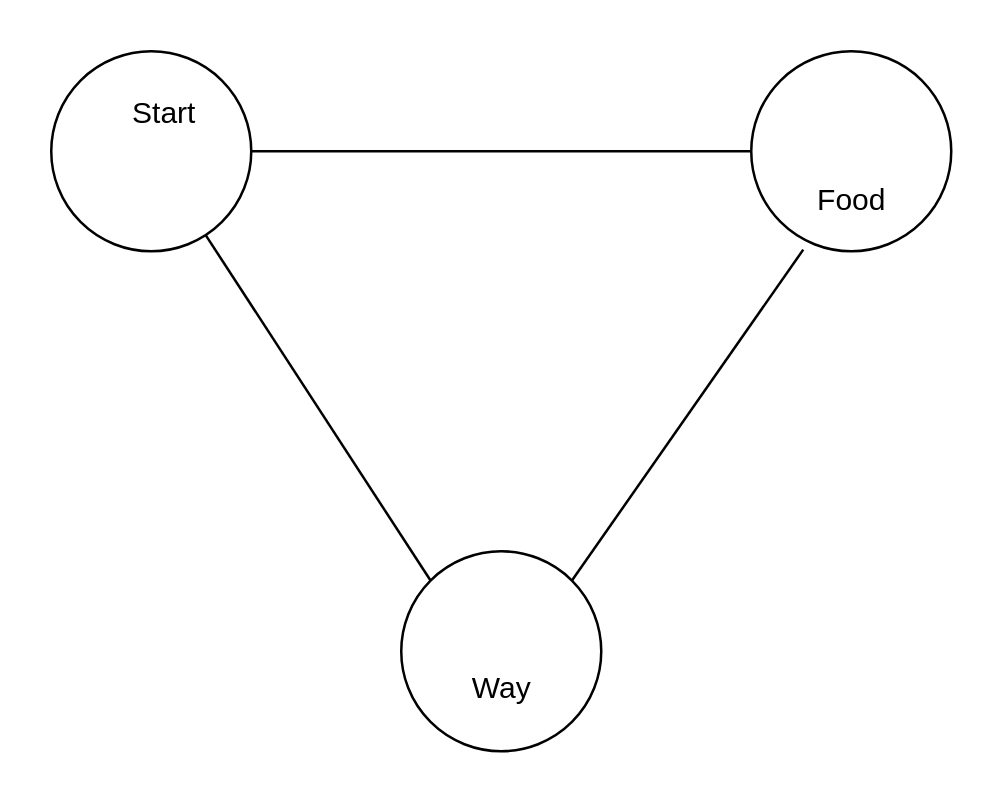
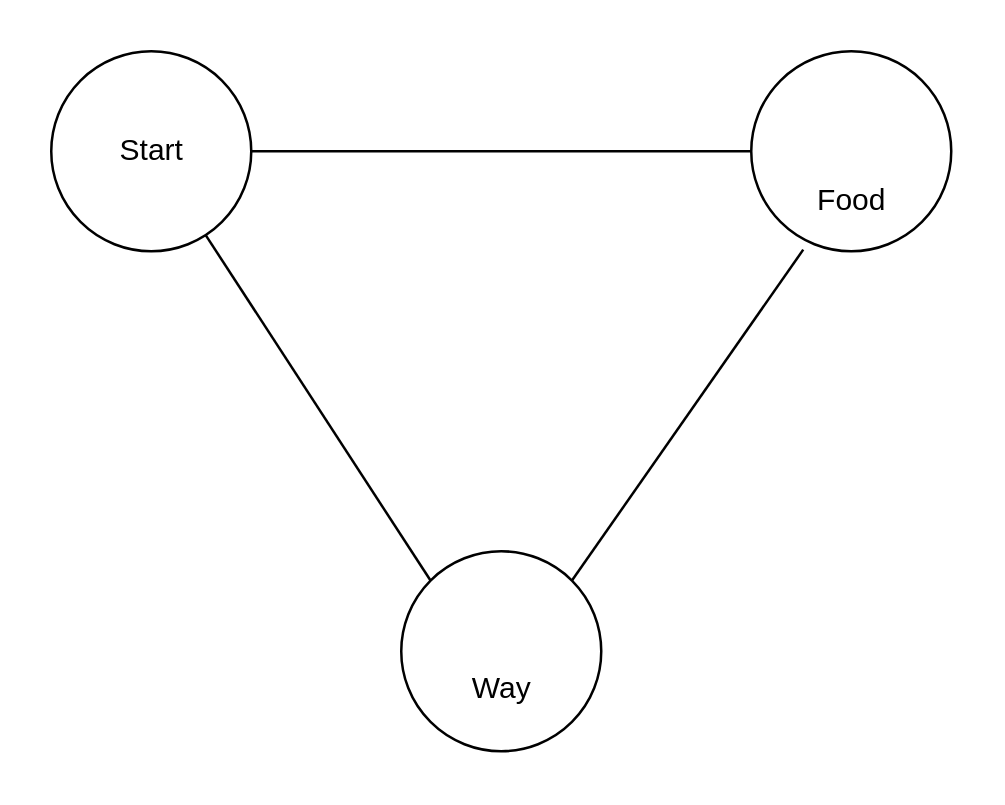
  <mxCell id="0" />
  <mxCell id="1" parent="0" />
  <mxCell id="2" value="" style="ellipse;whiteSpace=wrap;html=1;aspect=fixed;" vertex="1" parent="1"><mxGeometry x="160" y="220" width="80" height="80" as="geometry" /></mxCell>
  <mxCell id="3" value="" style="ellipse;whiteSpace=wrap;html=1;aspect=fixed;" vertex="1" parent="1"><mxGeometry x="300" y="20" width="80" height="80" as="geometry" /></mxCell>
  <mxCell id="4" value="" style="ellipse;whiteSpace=wrap;html=1;aspect=fixed;" vertex="1" parent="1"><mxGeometry x="20" y="20" width="80" height="80" as="geometry" /></mxCell>
- <mxCell id="5" value="Start" style="text;html=1;resizable=0;autosize=1;align=center;verticalAlign=middle;points=[];fillColor=none;strokeColor=none;rounded=0;" vertex="1" parent="1"><mxGeometry x="40" y="30" width="50" height="30" as="geometry" /></mxCell>
+ <mxCell id="5" value="Start" style="text;html=1;resizable=0;autosize=1;align=center;verticalAlign=middle;points=[];fillColor=none;strokeColor=none;rounded=0;" vertex="1" parent="1"><mxGeometry x="35" y="45" width="50" height="30" as="geometry" /></mxCell>
  <mxCell id="6" value="Food" style="text;html=1;resizable=0;autosize=1;align=center;verticalAlign=middle;points=[];fillColor=none;strokeColor=none;rounded=0;" vertex="1" parent="1"><mxGeometry x="315" y="65" width="50" height="30" as="geometry" /></mxCell>
  <mxCell id="7" value="Way" style="text;html=1;resizable=0;autosize=1;align=center;verticalAlign=middle;points=[];fillColor=none;strokeColor=none;rounded=0;" vertex="1" parent="1"><mxGeometry x="175" y="260" width="50" height="30" as="geometry" /></mxCell>
  <mxCell id="8" value="" style="endArrow=none;html=1;rounded=0;exitX=0;exitY=0;exitDx=0;exitDy=0;" edge="1" parent="1" source="2" target="4"><mxGeometry width="50" height="50" relative="1" as="geometry"><mxPoint x="160" y="220" as="sourcePoint" /><mxPoint x="120" y="110" as="targetPoint" /></mxGeometry></mxCell>
  <mxCell id="9" value="" style="endArrow=none;html=1;rounded=0;entryX=0.78;entryY=0.992;entryDx=0;entryDy=0;entryPerimeter=0;exitX=0;exitY=0.5;exitDx=0;exitDy=0;" edge="1" parent="1" source="3"><mxGeometry width="50" height="50" relative="1" as="geometry"><mxPoint x="189.316" y="192.356" as="sourcePoint" /><mxPoint x="100" y="60" as="targetPoint" /></mxGeometry></mxCell>
  <mxCell id="10" value="" style="endArrow=none;html=1;rounded=0;exitX=1;exitY=0;exitDx=0;exitDy=0;entryX=0.26;entryY=0.992;entryDx=0;entryDy=0;entryPerimeter=0;" edge="1" parent="1" source="2" target="3"><mxGeometry width="50" height="50" relative="1" as="geometry"><mxPoint x="280" y="150" as="sourcePoint" /><mxPoint x="320" y="110" as="targetPoint" /></mxGeometry></mxCell>
